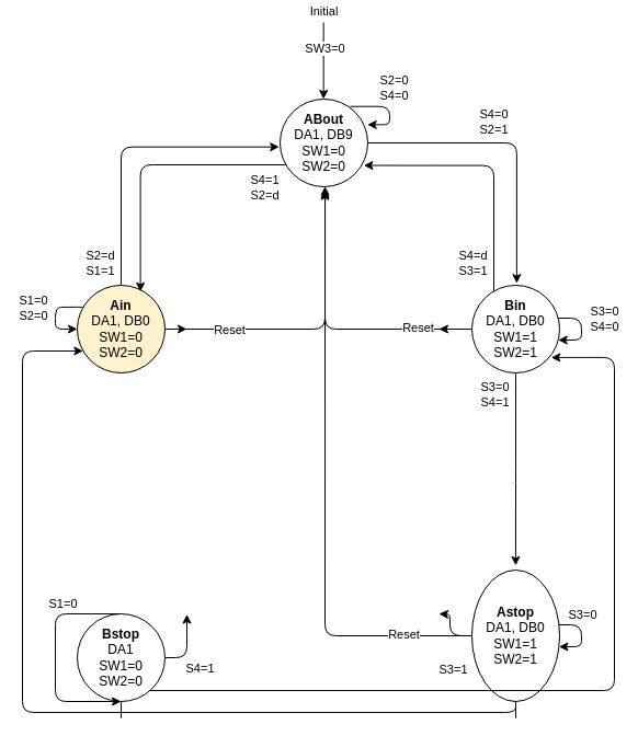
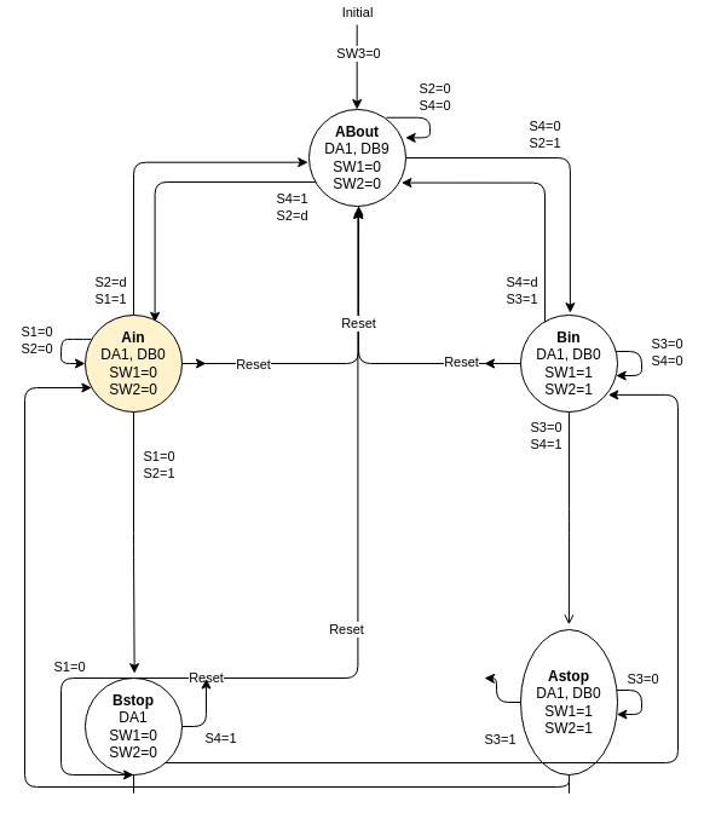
  <mxCell id="0" />
  <mxCell id="1" parent="0" />
  <mxCell id="2" style="edgeStyle=orthogonalEdgeStyle;rounded=1;orthogonalLoop=1;jettySize=auto;html=1;entryX=0.72;entryY=0.073;entryDx=0;entryDy=0;entryPerimeter=0;" edge="1" parent="1" source="6" target="14"><mxGeometry relative="1" as="geometry"><Array as="points"><mxPoint x="128" y="150" /><mxPoint x="128" y="266" /></Array></mxGeometry></mxCell>
  <mxCell id="3" value="&lt;div&gt;S4=1&lt;/div&gt;&lt;div&gt;S2=d&lt;br&gt;&lt;/div&gt;" style="edgeLabel;html=1;align=center;verticalAlign=middle;resizable=0;points=[];" vertex="1" connectable="0" parent="2"><mxGeometry x="-0.533" y="1" relative="1" as="geometry"><mxPoint x="37.74" y="19" as="offset" /></mxGeometry></mxCell>
  <mxCell id="4" style="edgeStyle=orthogonalEdgeStyle;rounded=1;orthogonalLoop=1;jettySize=auto;html=1;entryX=0.511;entryY=-0.023;entryDx=0;entryDy=0;entryPerimeter=0;" edge="1" parent="1" source="6" target="22"><mxGeometry relative="1" as="geometry" /></mxCell>
  <mxCell id="5" value="&lt;div&gt;S4=0&lt;/div&gt;&lt;div&gt;S2=1&lt;br&gt;&lt;/div&gt;" style="edgeLabel;html=1;align=center;verticalAlign=middle;resizable=0;points=[];" vertex="1" connectable="0" parent="4"><mxGeometry x="0.029" y="-18" relative="1" as="geometry"><mxPoint x="-2.9" y="-19.81" as="offset" /></mxGeometry></mxCell>
  <mxCell id="6" value="&lt;div&gt;&lt;b&gt;ABout&lt;/b&gt;&lt;/div&gt;&lt;div&gt;DA1, DB9&lt;/div&gt;&lt;div&gt;&lt;div&gt;SW1=0&lt;/div&gt;SW2=0&lt;/div&gt;" style="ellipse;whiteSpace=wrap;html=1;aspect=fixed;" vertex="1" parent="1"><mxGeometry x="255" y="90" width="80" height="80" as="geometry" /></mxCell>
  <mxCell id="7" style="edgeStyle=orthogonalEdgeStyle;rounded=1;orthogonalLoop=1;jettySize=auto;html=1;entryX=0.513;entryY=0.995;entryDx=0;entryDy=0;entryPerimeter=0;" edge="1" parent="1" source="14" target="6"><mxGeometry relative="1" as="geometry" /></mxCell>
  <mxCell id="8" value="Reset" style="edgeLabel;html=1;align=center;verticalAlign=middle;resizable=0;points=[];" vertex="1" connectable="0" parent="7"><mxGeometry x="-0.581" y="-2" relative="1" as="geometry"><mxPoint y="-2" as="offset" /></mxGeometry></mxCell>
+ <mxCell id="9" style="edgeStyle=orthogonalEdgeStyle;rounded=1;orthogonalLoop=1;jettySize=auto;html=1;entryX=0.508;entryY=-0.047;entryDx=0;entryDy=0;entryPerimeter=0;" edge="1" parent="1" source="14" target="37"><mxGeometry relative="1" as="geometry" /></mxCell>
+ <mxCell id="10" value="&lt;div&gt;S1=0&lt;/div&gt;&lt;div&gt;S2=1&lt;br&gt;&lt;/div&gt;" style="edgeLabel;html=1;align=center;verticalAlign=middle;resizable=0;points=[];" vertex="1" connectable="0" parent="9"><mxGeometry x="-0.314" y="-3" relative="1" as="geometry"><mxPoint x="23" y="-30.69" as="offset" /></mxGeometry></mxCell>
  <mxCell id="11" style="edgeStyle=orthogonalEdgeStyle;rounded=1;orthogonalLoop=1;jettySize=auto;html=1;" edge="1" parent="1" source="14"><mxGeometry relative="1" as="geometry"><mxPoint x="170" y="300" as="targetPoint" /></mxGeometry></mxCell>
  <mxCell id="12" style="edgeStyle=orthogonalEdgeStyle;rounded=1;orthogonalLoop=1;jettySize=auto;html=1;entryX=-0.01;entryY=0.546;entryDx=0;entryDy=0;entryPerimeter=0;" edge="1" parent="1" source="14" target="6"><mxGeometry relative="1" as="geometry"><Array as="points"><mxPoint x="110" y="134" /></Array></mxGeometry></mxCell>
  <mxCell id="13" value="&lt;div&gt;S2=d&lt;/div&gt;&lt;div&gt;S1=1&lt;br&gt;&lt;/div&gt;" style="edgeLabel;html=1;align=center;verticalAlign=middle;resizable=0;points=[];" vertex="1" connectable="0" parent="12"><mxGeometry x="-0.75" y="1" relative="1" as="geometry"><mxPoint x="-19" y="13.81" as="offset" /></mxGeometry></mxCell>
  <mxCell id="14" value="&lt;div&gt;&lt;b&gt;Ain&lt;/b&gt;&lt;/div&gt;&lt;div&gt;DA1, DB0&lt;/div&gt;&lt;div&gt;&lt;div&gt;SW1=0&lt;/div&gt;SW2=0&lt;/div&gt;" style="ellipse;whiteSpace=wrap;html=1;aspect=fixed;fillColor=#fff2cc;" vertex="1" parent="1"><mxGeometry x="70" y="260" width="80" height="80" as="geometry" /></mxCell>
  <mxCell id="15" style="edgeStyle=orthogonalEdgeStyle;rounded=1;orthogonalLoop=1;jettySize=auto;html=1;entryX=0.513;entryY=1.023;entryDx=0;entryDy=0;entryPerimeter=0;" edge="1" parent="1" source="22" target="6"><mxGeometry relative="1" as="geometry" /></mxCell>
  <mxCell id="16" value="Reset" style="edgeLabel;html=1;align=center;verticalAlign=middle;resizable=0;points=[];" vertex="1" connectable="0" parent="15"><mxGeometry x="-0.615" y="-2" relative="1" as="geometry"><mxPoint as="offset" /></mxGeometry></mxCell>
- <mxCell id="17" style="edgeStyle=orthogonalEdgeStyle;rounded=1;orthogonalLoop=1;jettySize=auto;html=1;entryX=0.499;entryY=-0.035;entryDx=0;entryDy=0;entryPerimeter=0;" edge="1" parent="1" source="22" target="29"><mxGeometry relative="1" as="geometry" /></mxCell>
+ <mxCell id="17" style="edgeStyle=orthogonalEdgeStyle;rounded=1;orthogonalLoop=1;jettySize=auto;html=1;entryX=0.499;entryY=-0.035;entryDx=0;entryDy=0;entryPerimeter=0;endArrow=open;" edge="1" parent="1" source="22" target="29"><mxGeometry relative="1" as="geometry" /></mxCell>
  <mxCell id="18" value="&lt;div&gt;S3=0&lt;/div&gt;&lt;div&gt;S4=1&lt;br&gt;&lt;/div&gt;" style="edgeLabel;html=1;align=center;verticalAlign=middle;resizable=0;points=[];" vertex="1" connectable="0" parent="17"><mxGeometry x="-0.183" y="1" relative="1" as="geometry"><mxPoint x="-21" y="-52.41" as="offset" /></mxGeometry></mxCell>
  <mxCell id="19" style="edgeStyle=orthogonalEdgeStyle;rounded=1;orthogonalLoop=1;jettySize=auto;html=1;" edge="1" parent="1" source="22"><mxGeometry relative="1" as="geometry"><mxPoint x="400" y="300" as="targetPoint" /></mxGeometry></mxCell>
  <mxCell id="20" style="edgeStyle=orthogonalEdgeStyle;rounded=1;orthogonalLoop=1;jettySize=auto;html=1;entryX=0.955;entryY=0.757;entryDx=0;entryDy=0;entryPerimeter=0;" edge="1" parent="1" source="22" target="6"><mxGeometry relative="1" as="geometry"><Array as="points"><mxPoint x="450" y="151" /></Array></mxGeometry></mxCell>
  <mxCell id="21" value="&lt;div&gt;S4=d&lt;/div&gt;&lt;div&gt;S3=1&lt;br&gt;&lt;/div&gt;" style="edgeLabel;html=1;align=center;verticalAlign=middle;resizable=0;points=[];" vertex="1" connectable="0" parent="20"><mxGeometry x="-0.318" y="-1" relative="1" as="geometry"><mxPoint x="-21" y="54.16" as="offset" /></mxGeometry></mxCell>
  <mxCell id="22" value="&lt;div&gt;&lt;b&gt;Bin&lt;/b&gt;&lt;/div&gt;&lt;div&gt;DA1, DB0&lt;/div&gt;&lt;div&gt;SW1=1&lt;/div&gt;&lt;div&gt;SW2=1&lt;br&gt;&lt;/div&gt;" style="ellipse;whiteSpace=wrap;html=1;aspect=fixed;" vertex="1" parent="1"><mxGeometry x="430" y="260" width="80" height="80" as="geometry" /></mxCell>
- <mxCell id="23" style="edgeStyle=orthogonalEdgeStyle;orthogonalLoop=1;jettySize=auto;html=1;entryX=0.513;entryY=1.045;entryDx=0;entryDy=0;entryPerimeter=0;rounded=1;" edge="1" parent="1" source="29" target="6"><mxGeometry relative="1" as="geometry" /></mxCell>
- <mxCell id="24" value="Reset" style="edgeLabel;html=1;align=center;verticalAlign=middle;resizable=0;points=[];" vertex="1" connectable="0" parent="23"><mxGeometry x="-0.766" y="-2" relative="1" as="geometry"><mxPoint as="offset" /></mxGeometry></mxCell>
  <mxCell id="25" style="edgeStyle=orthogonalEdgeStyle;rounded=1;orthogonalLoop=1;jettySize=auto;html=1;exitX=0.5;exitY=1.004;exitDx=0;exitDy=0;exitPerimeter=0;" edge="1" parent="1" source="29" target="14"><mxGeometry relative="1" as="geometry"><mxPoint x="60" y="320" as="targetPoint" /><Array as="points"><mxPoint x="470" y="650" /><mxPoint x="20" y="650" /><mxPoint x="20" y="320" /></Array></mxGeometry></mxCell>
  <mxCell id="26" value="S3=1" style="edgeLabel;html=1;align=center;verticalAlign=middle;resizable=0;points=[];" vertex="1" connectable="0" parent="25"><mxGeometry x="-0.888" y="-17" relative="1" as="geometry"><mxPoint x="-20.16" y="-23" as="offset" /></mxGeometry></mxCell>
  <mxCell id="27" style="edgeStyle=orthogonalEdgeStyle;rounded=1;orthogonalLoop=1;jettySize=auto;html=1;" edge="1" parent="1" source="29"><mxGeometry relative="1" as="geometry"><mxPoint x="400" y="560" as="targetPoint" /></mxGeometry></mxCell>
  <mxCell id="28" style="edgeStyle=orthogonalEdgeStyle;rounded=1;orthogonalLoop=1;jettySize=auto;html=1;" edge="1" parent="1" source="29"><mxGeometry relative="1" as="geometry"><mxPoint x="470" y="620" as="targetPoint" /></mxGeometry></mxCell>
  <mxCell id="29" value="&lt;div&gt;&lt;b&gt;Astop&lt;/b&gt;&lt;/div&gt;&lt;div&gt;DA1, DB0&lt;/div&gt;&lt;div&gt;&lt;div&gt;SW1=1&lt;/div&gt;SW2=1&lt;br&gt;&lt;b&gt;&lt;/b&gt;&lt;/div&gt;" style="ellipse;whiteSpace=wrap;html=1;aspect=fixed;" vertex="1" parent="1"><mxGeometry x="430" y="520" width="80" height="120" as="geometry" /></mxCell>
+ <mxCell id="30" value="Reset" style="edgeStyle=orthogonalEdgeStyle;orthogonalLoop=1;jettySize=auto;html=1;entryX=0.505;entryY=1.023;entryDx=0;entryDy=0;entryPerimeter=0;rounded=1;" edge="1" parent="1" source="37" target="6"><mxGeometry x="-0.455" y="20" relative="1" as="geometry"><Array as="points"><mxPoint x="295" y="560" /></Array><mxPoint x="20" y="-20" as="offset" /></mxGeometry></mxCell>
+ <mxCell id="31" value="Reset" style="edgeLabel;html=1;align=center;verticalAlign=middle;resizable=0;points=[];" vertex="1" connectable="0" parent="30"><mxGeometry x="0.67" y="-2" relative="1" as="geometry"><mxPoint x="-2.4" y="0.17" as="offset" /></mxGeometry></mxCell>
+ <mxCell id="32" value="Reset" style="edgeLabel;html=1;align=center;verticalAlign=middle;resizable=0;points=[];" vertex="1" connectable="0" parent="30"><mxGeometry x="-0.793" y="-3" relative="1" as="geometry"><mxPoint y="-3.03" as="offset" /></mxGeometry></mxCell>
  <mxCell id="33" style="edgeStyle=orthogonalEdgeStyle;rounded=1;orthogonalLoop=1;jettySize=auto;html=1;entryX=0.904;entryY=0.824;entryDx=0;entryDy=0;entryPerimeter=0;" edge="1" parent="1" source="37" target="22"><mxGeometry relative="1" as="geometry"><Array as="points"><mxPoint x="110" y="630" /><mxPoint x="560" y="630" /><mxPoint x="560" y="326" /></Array></mxGeometry></mxCell>
  <mxCell id="34" value="S4=1" style="edgeLabel;html=1;align=center;verticalAlign=middle;resizable=0;points=[];" vertex="1" connectable="0" parent="33"><mxGeometry x="-0.799" y="-1" relative="1" as="geometry"><mxPoint x="-34.1" y="-21.03" as="offset" /></mxGeometry></mxCell>
  <mxCell id="35" style="edgeStyle=orthogonalEdgeStyle;rounded=1;orthogonalLoop=1;jettySize=auto;html=1;" edge="1" parent="1" source="37"><mxGeometry relative="1" as="geometry"><mxPoint x="170" y="560" as="targetPoint" /></mxGeometry></mxCell>
  <mxCell id="36" style="edgeStyle=orthogonalEdgeStyle;rounded=1;orthogonalLoop=1;jettySize=auto;html=1;" edge="1" parent="1" source="37"><mxGeometry relative="1" as="geometry"><mxPoint x="110" y="620" as="targetPoint" /></mxGeometry></mxCell>
  <mxCell id="37" value="&lt;div&gt;&lt;b&gt;Bstop&lt;/b&gt;&lt;/div&gt;&lt;div&gt;DA1&lt;/div&gt;&lt;div&gt;&lt;div&gt;SW1=0&lt;/div&gt;SW2=0&lt;/div&gt;" style="ellipse;whiteSpace=wrap;html=1;aspect=fixed;" vertex="1" parent="1"><mxGeometry x="70" y="560" width="80" height="80" as="geometry" /></mxCell>
  <mxCell id="38" value="Initial" style="endArrow=classic;html=1;" edge="1" parent="1"><mxGeometry x="-1" y="-10" width="50" height="50" relative="1" as="geometry"><mxPoint x="294.66" y="20" as="sourcePoint" /><mxPoint x="294.66" y="90" as="targetPoint" /><mxPoint x="10" y="-10" as="offset" /></mxGeometry></mxCell>
  <mxCell id="39" value="SW3=0" style="edgeLabel;html=1;align=center;verticalAlign=middle;resizable=0;points=[];" vertex="1" connectable="0" parent="38"><mxGeometry x="-0.339" y="1" relative="1" as="geometry"><mxPoint as="offset" /></mxGeometry></mxCell>
  <mxCell id="40" style="edgeStyle=orthogonalEdgeStyle;rounded=1;orthogonalLoop=1;jettySize=auto;html=1;" edge="1" parent="1" source="22" target="22"><mxGeometry relative="1" as="geometry" /></mxCell>
  <mxCell id="41" value="&lt;div&gt;S3=0&lt;/div&gt;&lt;div&gt;S4=0&lt;br&gt;&lt;/div&gt;" style="edgeLabel;html=1;align=center;verticalAlign=middle;resizable=0;points=[];" vertex="1" connectable="0" parent="40"><mxGeometry x="-0.4" y="1" relative="1" as="geometry"><mxPoint x="22.47" y="1" as="offset" /></mxGeometry></mxCell>
  <mxCell id="42" style="edgeStyle=orthogonalEdgeStyle;rounded=1;orthogonalLoop=1;jettySize=auto;html=1;exitX=0.8;exitY=0.084;exitDx=0;exitDy=0;exitPerimeter=0;entryX=0.996;entryY=0.292;entryDx=0;entryDy=0;entryPerimeter=0;" edge="1" parent="1" source="6" target="6"><mxGeometry relative="1" as="geometry"><Array as="points"><mxPoint x="355" y="97" /><mxPoint x="355" y="113" /></Array></mxGeometry></mxCell>
  <mxCell id="43" value="&lt;div&gt;S2=0&lt;/div&gt;&lt;div&gt;S4=0&lt;br&gt;&lt;/div&gt;" style="edgeLabel;html=1;align=center;verticalAlign=middle;resizable=0;points=[];" vertex="1" connectable="0" parent="42"><mxGeometry x="-0.384" y="-5" relative="1" as="geometry"><mxPoint x="17.05" y="-21.71" as="offset" /></mxGeometry></mxCell>
  <mxCell id="44" style="edgeStyle=orthogonalEdgeStyle;rounded=1;orthogonalLoop=1;jettySize=auto;html=1;" edge="1" parent="1" source="29" target="29"><mxGeometry relative="1" as="geometry" /></mxCell>
  <mxCell id="45" value="S3=0" style="edgeLabel;html=1;align=center;verticalAlign=middle;resizable=0;points=[];" vertex="1" connectable="0" parent="44"><mxGeometry x="-0.675" y="-1" relative="1" as="geometry"><mxPoint x="10.93" y="-11" as="offset" /></mxGeometry></mxCell>
  <mxCell id="46" style="edgeStyle=orthogonalEdgeStyle;rounded=1;orthogonalLoop=1;jettySize=auto;html=1;" edge="1" parent="1" source="37" target="37"><mxGeometry relative="1" as="geometry"><Array as="points"><mxPoint x="50" y="560" /></Array></mxGeometry></mxCell>
  <mxCell id="47" value="S1=0" style="edgeLabel;html=1;align=center;verticalAlign=middle;resizable=0;points=[];" vertex="1" connectable="0" parent="46"><mxGeometry x="-0.531" relative="1" as="geometry"><mxPoint x="-6.79" y="-10" as="offset" /></mxGeometry></mxCell>
  <mxCell id="48" style="edgeStyle=orthogonalEdgeStyle;rounded=1;orthogonalLoop=1;jettySize=auto;html=1;exitX=0.061;exitY=0.249;exitDx=0;exitDy=0;exitPerimeter=0;" edge="1" parent="1" source="14"><mxGeometry relative="1" as="geometry"><mxPoint x="70" y="280" as="sourcePoint" /><mxPoint x="70" y="300" as="targetPoint" /><Array as="points"><mxPoint x="70" y="280" /><mxPoint x="50" y="280" /><mxPoint x="50" y="300" /></Array></mxGeometry></mxCell>
  <mxCell id="49" value="&lt;div&gt;S1=0&lt;/div&gt;&lt;div&gt;S2=0&lt;br&gt;&lt;/div&gt;" style="edgeLabel;html=1;align=center;verticalAlign=middle;resizable=0;points=[];" vertex="1" connectable="0" parent="48"><mxGeometry x="-0.295" y="-1" relative="1" as="geometry"><mxPoint x="-22.08" y="1.01" as="offset" /></mxGeometry></mxCell>
